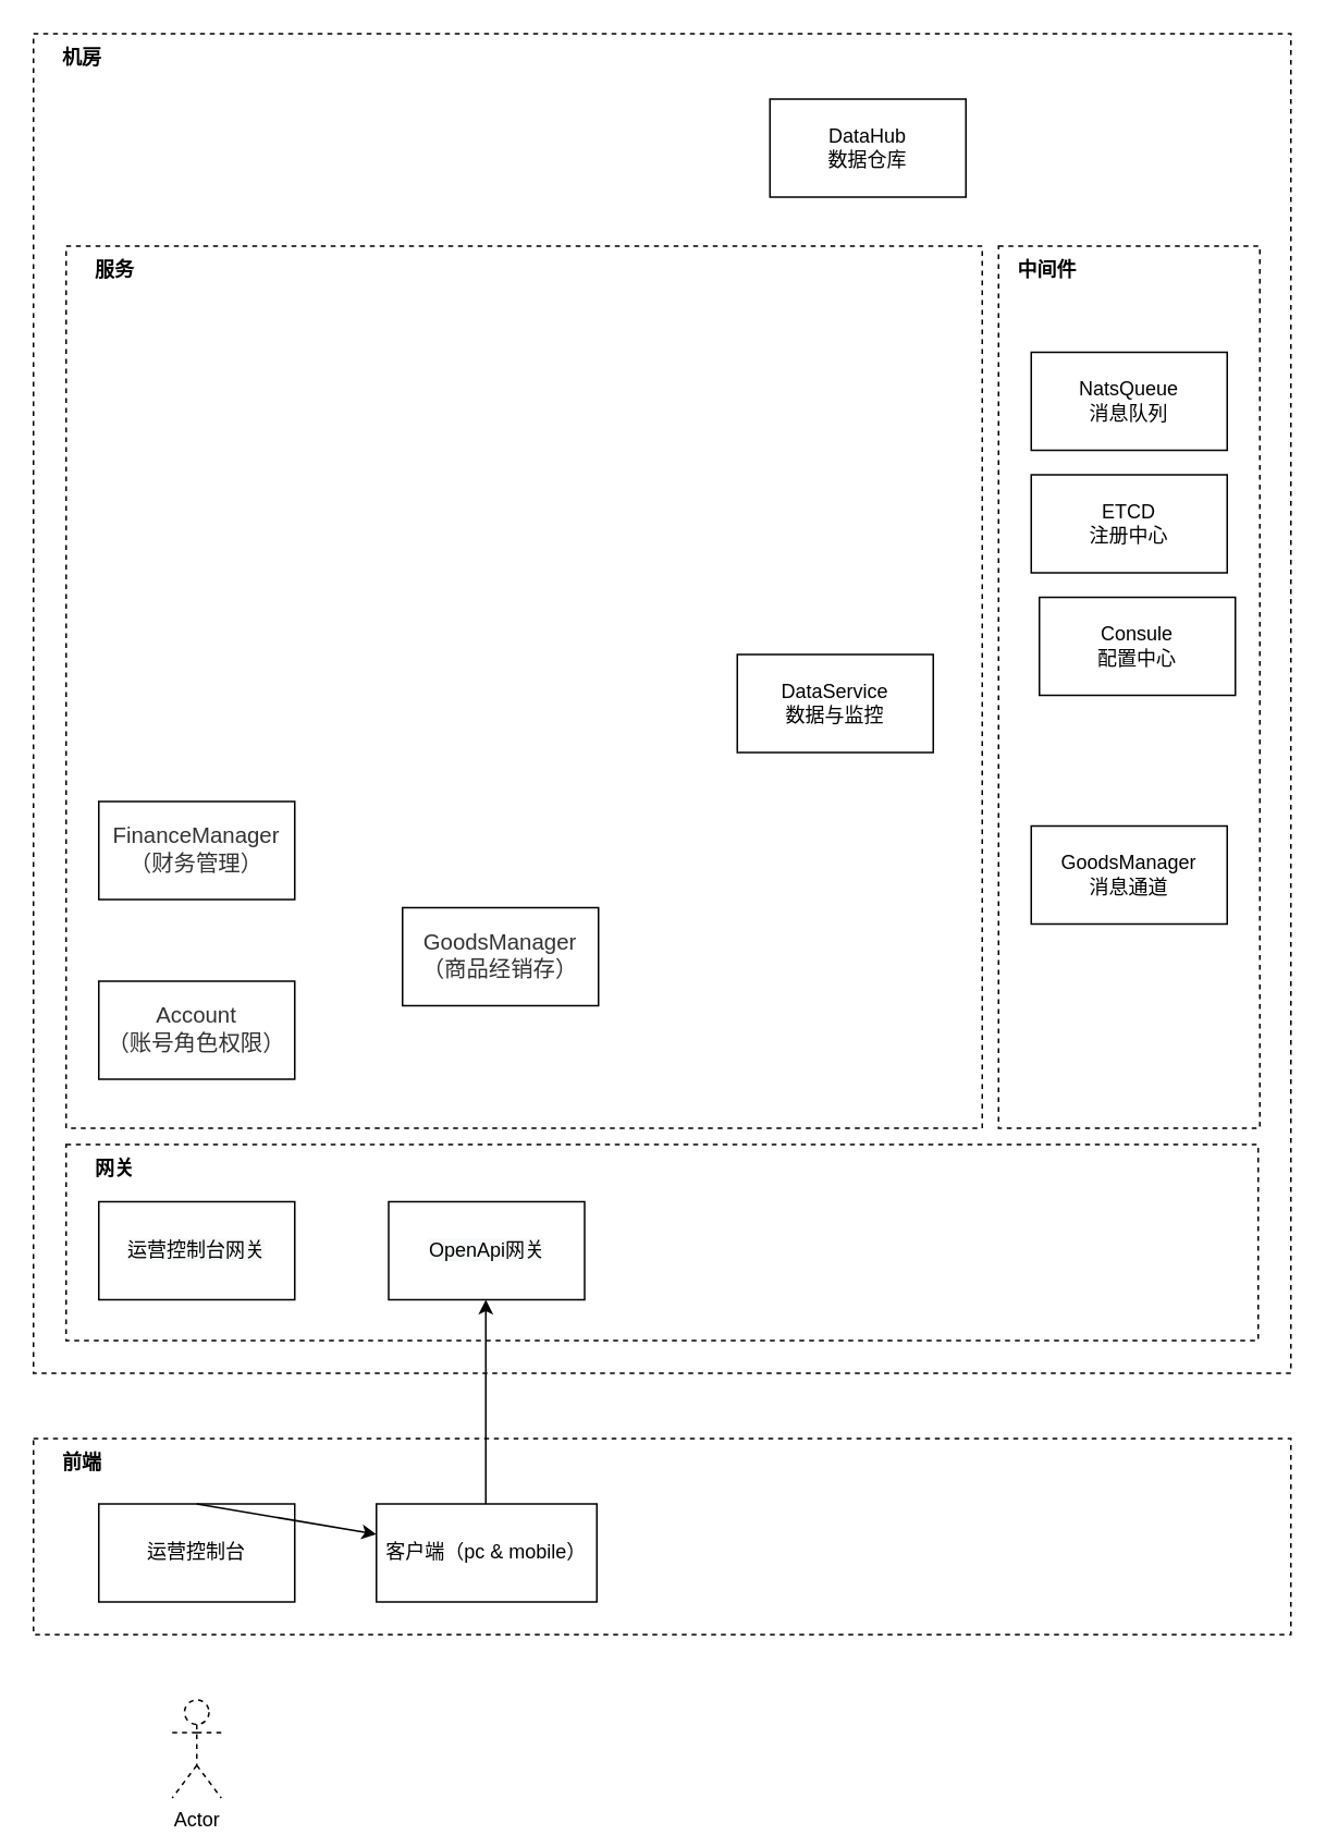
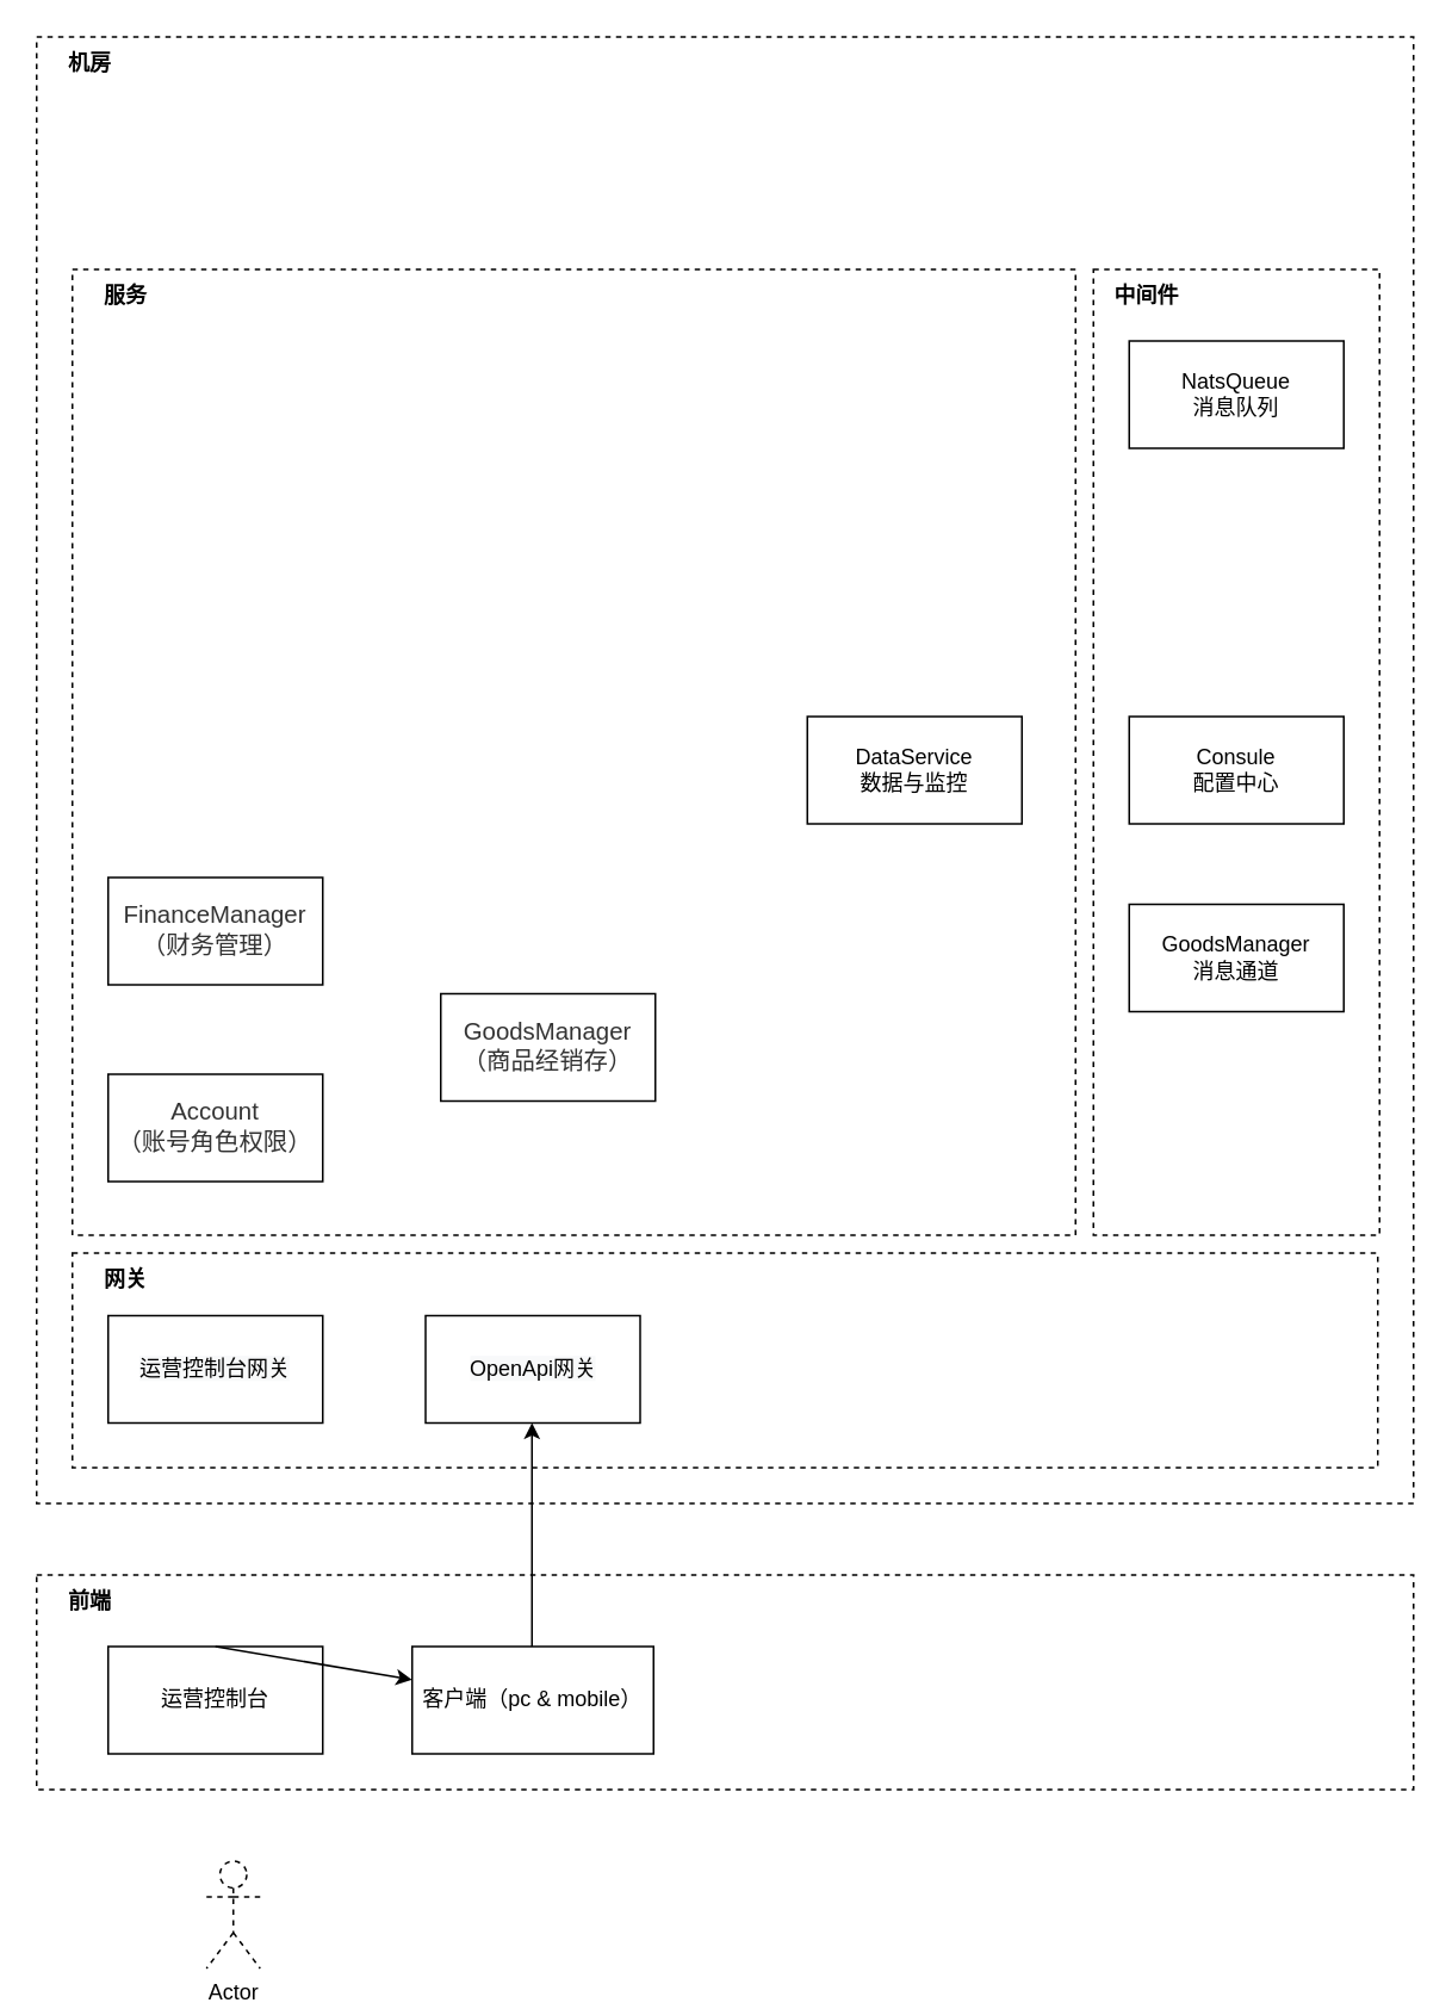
  <mxCell id="0" />
  <mxCell id="1" parent="0" />
  <mxCell id="2" value="" style="rounded=0;whiteSpace=wrap;html=1;dashed=1;" vertex="1" parent="1"><mxGeometry x="20" y="880" width="770" height="120" as="geometry" /></mxCell>
  <mxCell id="3" value="前端" style="text;html=1;strokeColor=none;fillColor=none;align=center;verticalAlign=middle;whiteSpace=wrap;rounded=0;dashed=1;fontStyle=1" vertex="1" parent="1"><mxGeometry x="20" y="880" width="60" height="30" as="geometry" /></mxCell>
  <mxCell id="4" value="运营控制台" style="rounded=0;whiteSpace=wrap;html=1;" vertex="1" parent="1"><mxGeometry x="60" y="920" width="120" height="60" as="geometry" /></mxCell>
  <mxCell id="5" value="客户端（pc &amp;amp; mobile）" style="rounded=0;whiteSpace=wrap;html=1;" vertex="1" parent="1"><mxGeometry x="230" y="920" width="135" height="60" as="geometry" /></mxCell>
  <mxCell id="6" value="" style="rounded=0;whiteSpace=wrap;html=1;dashed=1;" vertex="1" parent="1"><mxGeometry x="20" y="20" width="770" height="820" as="geometry" /></mxCell>
  <mxCell id="7" value="" style="rounded=0;whiteSpace=wrap;html=1;dashed=1;" vertex="1" parent="1"><mxGeometry x="40" y="700" width="730" height="120" as="geometry" /></mxCell>
  <mxCell id="8" value="机房" style="text;html=1;strokeColor=none;fillColor=none;align=center;verticalAlign=middle;whiteSpace=wrap;rounded=0;dashed=1;fontStyle=1" vertex="1" parent="1"><mxGeometry x="20" y="20" width="60" height="30" as="geometry" /></mxCell>
  <mxCell id="9" value="网关" style="text;html=1;strokeColor=none;fillColor=none;align=center;verticalAlign=middle;whiteSpace=wrap;rounded=0;dashed=1;fontStyle=1" vertex="1" parent="1"><mxGeometry x="40" y="700" width="60" height="30" as="geometry" /></mxCell>
  <mxCell id="10" value="&lt;span style=&quot;color: rgb(51 , 51 , 51) ; font-family: &amp;#34;tahoma&amp;#34; , &amp;#34;microsoft yahei&amp;#34; , , , &amp;#34;malgun gothic&amp;#34; , sans-serif ; font-size: 13.6px ; line-height: 16.8px ; text-align: left ; background-color: rgb(255 , 255 , 255)&quot;&gt;&lt;span style=&quot;color: rgb(0 , 0 , 0) ; font-size: 12px ; text-align: center ; background-color: rgb(248 , 249 , 250)&quot;&gt;运营控制台网关&lt;/span&gt;&lt;br&gt;&lt;/span&gt;" style="rounded=0;whiteSpace=wrap;html=1;" vertex="1" parent="1"><mxGeometry x="60" y="735" width="120" height="60" as="geometry" /></mxCell>
  <mxCell id="11" value="&lt;span style=&quot;color: rgb(51 , 51 , 51) ; font-family: &amp;#34;tahoma&amp;#34; , &amp;#34;microsoft yahei&amp;#34; , , , &amp;#34;malgun gothic&amp;#34; , sans-serif ; font-size: 13.6px ; line-height: 16.8px ; text-align: left ; background-color: rgb(255 , 255 , 255)&quot;&gt;&lt;span style=&quot;color: rgb(0 , 0 , 0) ; font-size: 12px ; text-align: center ; background-color: rgb(248 , 249 , 250)&quot;&gt;OpenApi网关&lt;/span&gt;&lt;br&gt;&lt;/span&gt;" style="rounded=0;whiteSpace=wrap;html=1;" vertex="1" parent="1"><mxGeometry x="237.5" y="735" width="120" height="60" as="geometry" /></mxCell>
  <mxCell id="12" value="" style="endArrow=classic;html=1;rounded=0;exitX=0.5;exitY=0;exitDx=0;exitDy=0;" edge="1" parent="1" source="4" target="5"><mxGeometry width="50" height="50" relative="1" as="geometry"><mxPoint x="110" y="900" as="sourcePoint" /><mxPoint x="109.96" y="800.02" as="targetPoint" /></mxGeometry></mxCell>
  <mxCell id="13" value="" style="rounded=0;whiteSpace=wrap;html=1;dashed=1;" vertex="1" parent="1"><mxGeometry x="611" y="150" width="160" height="540" as="geometry" /></mxCell>
  <mxCell id="14" value="中间件" style="text;html=1;strokeColor=none;fillColor=none;align=center;verticalAlign=middle;whiteSpace=wrap;rounded=0;dashed=1;fontStyle=1" vertex="1" parent="1"><mxGeometry x="611" y="150" width="60" height="30" as="geometry" /></mxCell>
- <mxCell id="15" value="Consule&lt;br&gt;配置中心" style="rounded=0;whiteSpace=wrap;html=1;" vertex="1" parent="1"><mxGeometry x="636" y="365" width="120" height="60" as="geometry" /></mxCell>
- <mxCell id="16" value="NatsQueue&lt;br&gt;消息队列" style="rounded=0;whiteSpace=wrap;html=1;" vertex="1" parent="1"><mxGeometry x="631" y="215" width="120" height="60" as="geometry" /></mxCell>
- <mxCell id="17" value="ETCD&lt;br&gt;注册中心" style="rounded=0;whiteSpace=wrap;html=1;" vertex="1" parent="1"><mxGeometry x="631" y="290" width="120" height="60" as="geometry" /></mxCell>
+ <mxCell id="15" value="Consule&lt;br&gt;配置中心" style="rounded=0;whiteSpace=wrap;html=1;" vertex="1" parent="1"><mxGeometry x="631" y="400" width="120" height="60" as="geometry" /></mxCell>
+ <mxCell id="16" value="NatsQueue&lt;br&gt;消息队列" style="rounded=0;whiteSpace=wrap;html=1;" vertex="1" parent="1"><mxGeometry x="631" y="190" width="120" height="60" as="geometry" /></mxCell>
  <mxCell id="18" value="GoodsManager&lt;br&gt;消息通道" style="rounded=0;whiteSpace=wrap;html=1;" vertex="1" parent="1"><mxGeometry x="631" y="505" width="120" height="60" as="geometry" /></mxCell>
  <mxCell id="19" value="" style="endArrow=classic;html=1;rounded=0;entryX=0.5;entryY=1;entryDx=0;entryDy=0;exitX=0.5;exitY=0;exitDx=0;exitDy=0;" edge="1" parent="1"><mxGeometry width="50" height="50" relative="1" as="geometry"><mxPoint x="297" y="920" as="sourcePoint" /><mxPoint x="297" y="795" as="targetPoint" /></mxGeometry></mxCell>
- <mxCell id="20" value="DataHub&lt;br&gt;数据仓库" style="rounded=0;whiteSpace=wrap;html=1;" vertex="1" parent="1"><mxGeometry x="471" y="60" width="120" height="60" as="geometry" /></mxCell>
  <mxCell id="21" value="" style="rounded=0;whiteSpace=wrap;html=1;dashed=1;" vertex="1" parent="1"><mxGeometry x="40" y="150" width="561" height="540" as="geometry" /></mxCell>
  <mxCell id="22" value="服务" style="text;html=1;strokeColor=none;fillColor=none;align=center;verticalAlign=middle;whiteSpace=wrap;rounded=0;dashed=1;fontStyle=1" vertex="1" parent="1"><mxGeometry x="40" y="150" width="60" height="30" as="geometry" /></mxCell>
  <mxCell id="23" value="&lt;span style=&quot;color: rgb(51 , 51 , 51) ; font-family: &amp;#34;tahoma&amp;#34; , &amp;#34;microsoft yahei&amp;#34; , , , &amp;#34;malgun gothic&amp;#34; , sans-serif ; font-size: 13.6px ; line-height: 16.8px ; text-align: left ; background-color: rgb(255 , 255 , 255)&quot;&gt;FinanceManager&lt;br&gt;（财务管理）&lt;br&gt;&lt;/span&gt;" style="rounded=0;whiteSpace=wrap;html=1;" vertex="1" parent="1"><mxGeometry x="60" y="490" width="120" height="60" as="geometry" /></mxCell>
  <mxCell id="24" value="&lt;span style=&quot;color: rgb(51 , 51 , 51) ; font-family: &amp;#34;tahoma&amp;#34; , &amp;#34;microsoft yahei&amp;#34; , , , &amp;#34;malgun gothic&amp;#34; , sans-serif ; font-size: 13.6px ; line-height: 16.8px ; text-align: left ; background-color: rgb(255 , 255 , 255)&quot;&gt;Account&lt;br&gt;（账号角色权限）&lt;br&gt;&lt;/span&gt;" style="rounded=0;whiteSpace=wrap;html=1;" vertex="1" parent="1"><mxGeometry x="60" y="600" width="120" height="60" as="geometry" /></mxCell>
  <mxCell id="25" value="&lt;span style=&quot;color: rgb(51 , 51 , 51) ; font-family: &amp;#34;tahoma&amp;#34; , &amp;#34;microsoft yahei&amp;#34; , , , &amp;#34;malgun gothic&amp;#34; , sans-serif ; font-size: 13.6px ; line-height: 16.8px ; text-align: left ; background-color: rgb(255 , 255 , 255)&quot;&gt;&lt;span style=&quot;font-family: &amp;#34;tahoma&amp;#34; , &amp;#34;microsoft yahei&amp;#34; , , , &amp;#34;malgun gothic&amp;#34; , sans-serif ; font-size: 13.6px ; line-height: 16.8px&quot;&gt;GoodsManager&lt;/span&gt;&lt;br&gt;（商品经销存）&lt;br&gt;&lt;/span&gt;" style="rounded=0;whiteSpace=wrap;html=1;" vertex="1" parent="1"><mxGeometry x="246" y="555" width="120" height="60" as="geometry" /></mxCell>
  <mxCell id="26" value="DataService&lt;br&gt;数据与监控" style="rounded=0;whiteSpace=wrap;html=1;" vertex="1" parent="1"><mxGeometry x="451" y="400" width="120" height="60" as="geometry" /></mxCell>
- <mxCell id="27" value="Actor" style="shape=umlActor;verticalLabelPosition=bottom;verticalAlign=top;html=1;dashed=1;" vertex="1" parent="1"><mxGeometry x="105" y="1040" width="30" height="60" as="geometry" /></mxCell>
+ <mxCell id="27" value="Actor" style="shape=umlActor;verticalLabelPosition=bottom;verticalAlign=top;html=1;dashed=1;" vertex="1" parent="1"><mxGeometry x="115" y="1040" width="30" height="60" as="geometry" /></mxCell>
